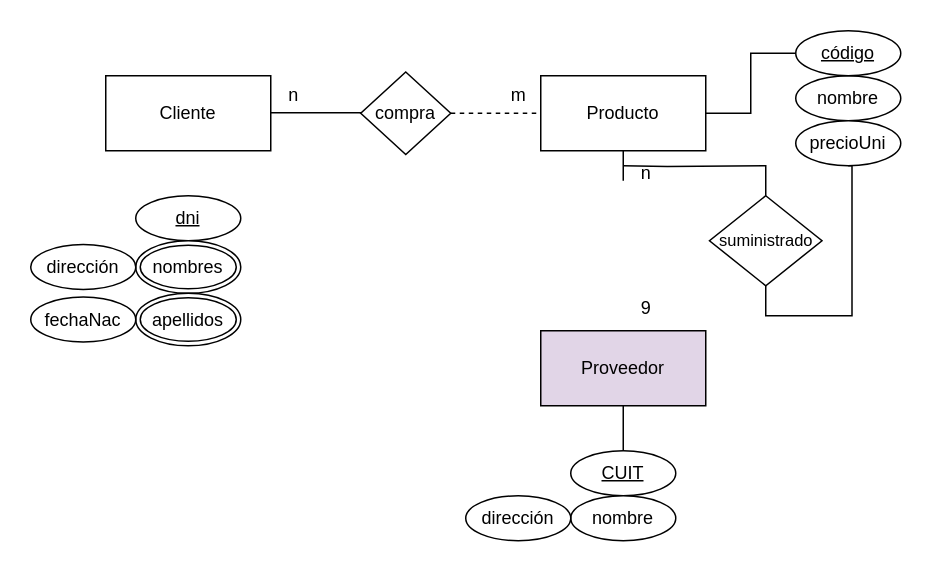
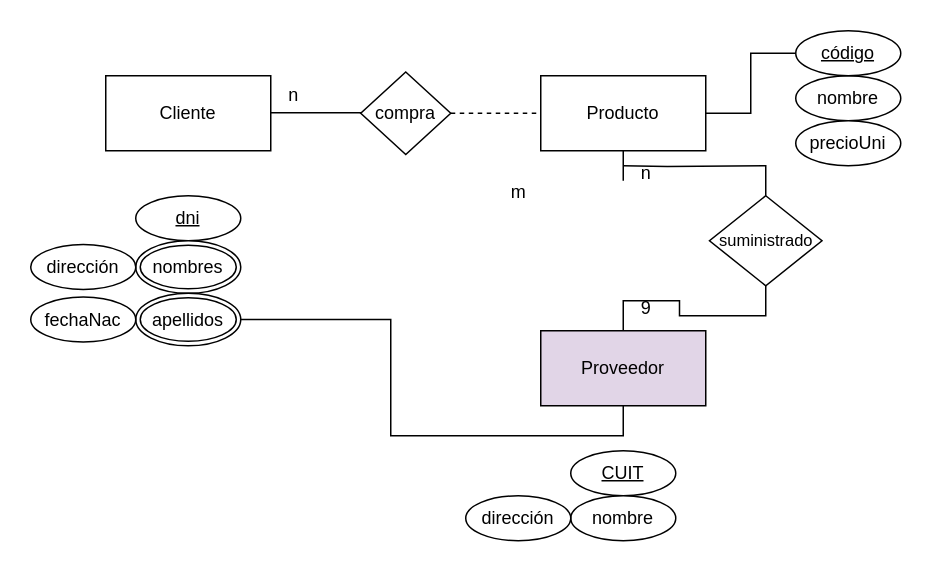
  <mxCell id="0" />
  <mxCell id="1" parent="0" />
  <mxCell id="2" style="edgeStyle=orthogonalEdgeStyle;rounded=0;orthogonalLoop=1;jettySize=auto;html=1;exitX=1;exitY=0.5;exitDx=0;exitDy=0;shape=wire;dashed=1;endArrow=none;endFill=0;entryX=0;entryY=0.5;entryDx=0;entryDy=0;" edge="1" parent="1" target="8"><mxGeometry relative="1" as="geometry"><mxPoint x="240" y="74.71" as="targetPoint" /><mxPoint x="160" y="74.71" as="sourcePoint" /><Array as="points"><mxPoint x="280" y="75" /></Array></mxGeometry></mxCell>
  <mxCell id="3" value="Cliente" style="rounded=0;whiteSpace=wrap;html=1;" vertex="1" parent="1"><mxGeometry x="70" y="50" width="110" height="50" as="geometry" /></mxCell>
  <mxCell id="4" value="" style="edgeStyle=orthogonalEdgeStyle;rounded=0;orthogonalLoop=1;jettySize=auto;html=1;endArrow=none;endFill=0;entryX=0.5;entryY=0;entryDx=0;entryDy=0;" edge="1" parent="1" target="16"><mxGeometry relative="1" as="geometry"><mxPoint x="415" y="110" as="sourcePoint" /><mxPoint x="415" y="140" as="targetPoint" /></mxGeometry></mxCell>
  <mxCell id="5" style="edgeStyle=orthogonalEdgeStyle;rounded=0;orthogonalLoop=1;jettySize=auto;html=1;exitX=1;exitY=0.5;exitDx=0;exitDy=0;entryX=0;entryY=0.5;entryDx=0;entryDy=0;endArrow=none;endFill=0;" edge="1" parent="1" source="6" target="14"><mxGeometry relative="1" as="geometry"><Array as="points"><mxPoint x="500" y="75" /><mxPoint x="500" y="35" /><mxPoint x="530" y="35" /></Array></mxGeometry></mxCell>
  <mxCell id="6" value="Producto" style="rounded=0;whiteSpace=wrap;html=1;" vertex="1" parent="1"><mxGeometry x="360" y="50" width="110" height="50" as="geometry" /></mxCell>
  <mxCell id="7" style="edgeStyle=orthogonalEdgeStyle;rounded=0;orthogonalLoop=1;jettySize=auto;html=1;exitX=1;exitY=0.5;exitDx=0;exitDy=0;entryX=0;entryY=0.5;entryDx=0;entryDy=0;endArrow=none;endFill=0;dashed=1;" edge="1" parent="1" source="8" target="6"><mxGeometry relative="1" as="geometry" /></mxCell>
  <mxCell id="8" value="compra" style="rhombus;whiteSpace=wrap;html=1;" vertex="1" parent="1"><mxGeometry x="240" y="47.5" width="60" height="55" as="geometry" /></mxCell>
  <mxCell id="9" value="n" style="text;html=1;align=center;verticalAlign=middle;resizable=0;points=[];autosize=1;strokeColor=none;fillColor=none;" vertex="1" parent="1"><mxGeometry x="180" y="47.5" width="30" height="30" as="geometry" /></mxCell>
- <mxCell id="10" value="m" style="text;html=1;align=center;verticalAlign=middle;resizable=0;points=[];autosize=1;strokeColor=none;fillColor=none;" vertex="1" parent="1"><mxGeometry x="330" y="47.5" width="30" height="30" as="geometry" /></mxCell>
- <mxCell id="11" style="edgeStyle=orthogonalEdgeStyle;rounded=0;orthogonalLoop=1;jettySize=auto;html=1;exitX=0.5;exitY=1;exitDx=0;exitDy=0;entryX=0.5;entryY=0;entryDx=0;entryDy=0;endArrow=none;endFill=0;" edge="1" parent="1" source="12" target="21"><mxGeometry relative="1" as="geometry" /></mxCell>
+ <mxCell id="10" value="m" style="text;html=1;align=center;verticalAlign=middle;resizable=0;points=[];autosize=1;strokeColor=none;fillColor=none;" vertex="1" parent="1"><mxGeometry x="330" y="112.5" width="30" height="30" as="geometry" /></mxCell>
+ <mxCell id="11" style="edgeStyle=orthogonalEdgeStyle;rounded=0;orthogonalLoop=1;jettySize=auto;html=1;exitX=0.5;exitY=1;exitDx=0;exitDy=0;endArrow=none;endFill=0;" edge="1" parent="1" source="12" target="24"><mxGeometry relative="1" as="geometry" /></mxCell>
  <mxCell id="12" value="Proveedor" style="whiteSpace=wrap;html=1;rounded=0;fillColor=#e1d5e7;" vertex="1" parent="1"><mxGeometry x="360" y="220" width="110" height="50" as="geometry" /></mxCell>
  <mxCell id="13" value="nombre" style="ellipse;whiteSpace=wrap;html=1;" vertex="1" parent="1"><mxGeometry x="530" y="50" width="70" height="30" as="geometry" /></mxCell>
  <mxCell id="14" value="&lt;u&gt;código&lt;/u&gt;" style="ellipse;whiteSpace=wrap;html=1;" vertex="1" parent="1"><mxGeometry x="530" y="20" width="70" height="30" as="geometry" /></mxCell>
- <mxCell id="15" style="edgeStyle=orthogonalEdgeStyle;rounded=0;orthogonalLoop=1;jettySize=auto;html=1;exitX=0.5;exitY=1;exitDx=0;exitDy=0;endArrow=none;endFill=0;" edge="1" parent="1" source="16" target="27"><mxGeometry relative="1" as="geometry" /></mxCell>
+ <mxCell id="15" style="edgeStyle=orthogonalEdgeStyle;rounded=0;orthogonalLoop=1;jettySize=auto;html=1;exitX=0.5;exitY=1;exitDx=0;exitDy=0;entryX=0.5;entryY=0;entryDx=0;entryDy=0;endArrow=none;endFill=0;" edge="1" parent="1" source="16" target="12"><mxGeometry relative="1" as="geometry" /></mxCell>
  <mxCell id="16" value="&lt;font style=&quot;font-size: 11px;&quot;&gt;suministrado&lt;/font&gt;" style="rhombus;whiteSpace=wrap;html=1;" vertex="1" parent="1"><mxGeometry x="472.5" y="130" width="75" height="60" as="geometry" /></mxCell>
  <mxCell id="17" value="n" style="text;html=1;align=center;verticalAlign=middle;resizable=0;points=[];autosize=1;strokeColor=none;fillColor=none;" vertex="1" parent="1"><mxGeometry x="415" y="100" width="30" height="30" as="geometry" /></mxCell>
  <mxCell id="18" value="9" style="text;html=1;align=center;verticalAlign=middle;resizable=0;points=[];autosize=1;strokeColor=none;fillColor=none;" vertex="1" parent="1"><mxGeometry x="415" y="190" width="30" height="30" as="geometry" /></mxCell>
  <mxCell id="19" value="" style="edgeStyle=orthogonalEdgeStyle;rounded=0;orthogonalLoop=1;jettySize=auto;html=1;endArrow=none;endFill=0;entryDx=0;entryDy=0;" edge="1" parent="1"><mxGeometry relative="1" as="geometry"><mxPoint x="415" y="110" as="sourcePoint" /><mxPoint x="415" y="110" as="targetPoint" /></mxGeometry></mxCell>
  <mxCell id="20" value="" style="edgeStyle=orthogonalEdgeStyle;rounded=0;orthogonalLoop=1;jettySize=auto;html=1;endArrow=none;endFill=0;entryDx=0;entryDy=0;" edge="1" parent="1" source="6"><mxGeometry relative="1" as="geometry"><mxPoint x="415" y="100" as="sourcePoint" /><mxPoint x="415" y="110" as="targetPoint" /></mxGeometry></mxCell>
  <mxCell id="21" value="&lt;u&gt;CUIT&lt;/u&gt;" style="ellipse;whiteSpace=wrap;html=1;" vertex="1" parent="1"><mxGeometry x="380" y="300" width="70" height="30" as="geometry" /></mxCell>
  <mxCell id="22" value="&lt;u&gt;dni&lt;/u&gt;" style="ellipse;whiteSpace=wrap;html=1;" vertex="1" parent="1"><mxGeometry x="90" y="130" width="70" height="30" as="geometry" /></mxCell>
  <mxCell id="23" value="nombres" style="ellipse;shape=doubleEllipse;margin=3;whiteSpace=wrap;html=1;align=center;" vertex="1" parent="1"><mxGeometry x="90" y="160" width="70" height="35" as="geometry" /></mxCell>
  <mxCell id="24" value="apellidos" style="ellipse;shape=doubleEllipse;margin=3;whiteSpace=wrap;html=1;align=center;" vertex="1" parent="1"><mxGeometry x="90" y="195" width="70" height="35" as="geometry" /></mxCell>
  <mxCell id="25" value="dirección" style="ellipse;whiteSpace=wrap;html=1;" vertex="1" parent="1"><mxGeometry y="162.5" width="70" height="30" as="geometry" x="20" /></mxCell>
  <mxCell id="26" value="fechaNac" style="ellipse;whiteSpace=wrap;html=1;" vertex="1" parent="1"><mxGeometry y="197.5" width="70" height="30" as="geometry" x="20" /></mxCell>
  <mxCell id="27" value="precioUni" style="ellipse;whiteSpace=wrap;html=1;" vertex="1" parent="1"><mxGeometry x="530" y="80" width="70" height="30" as="geometry" /></mxCell>
  <mxCell id="28" value="nombre" style="ellipse;whiteSpace=wrap;html=1;" vertex="1" parent="1"><mxGeometry x="380" y="330" width="70" height="30" as="geometry" /></mxCell>
  <mxCell id="29" value="dirección" style="ellipse;whiteSpace=wrap;html=1;" vertex="1" parent="1"><mxGeometry x="310" y="330" width="70" height="30" as="geometry" /></mxCell>
